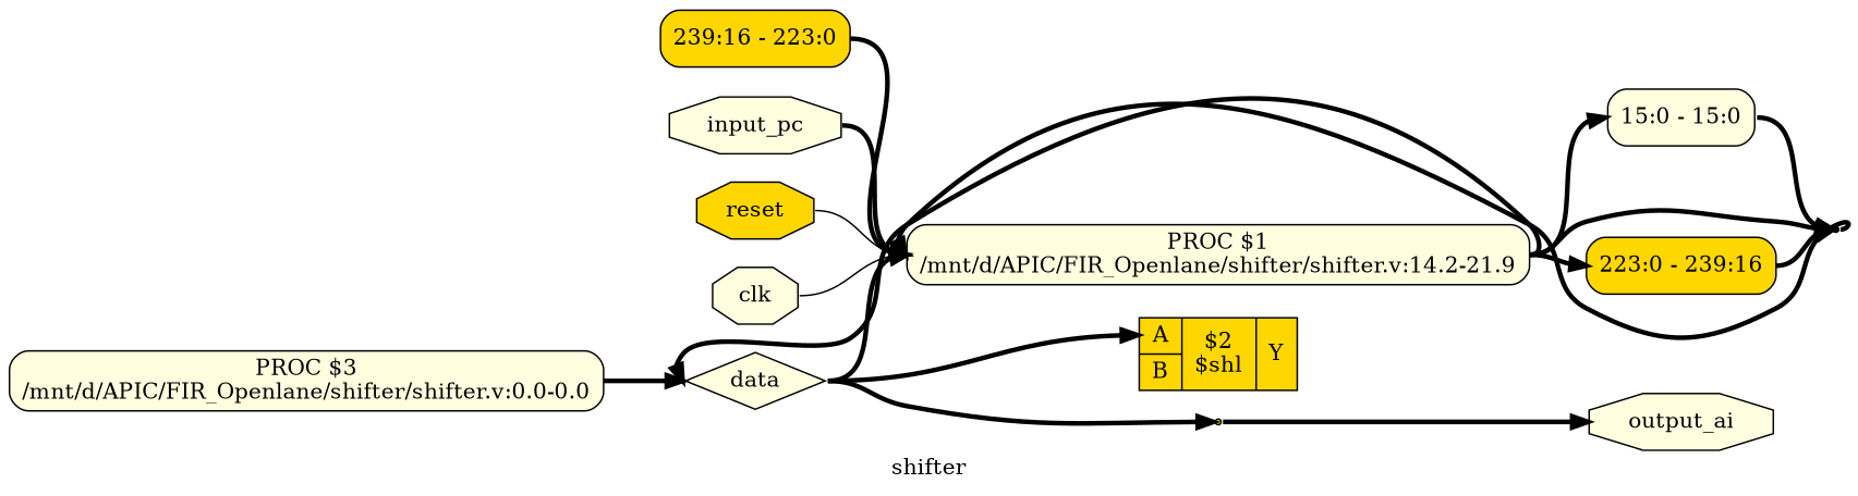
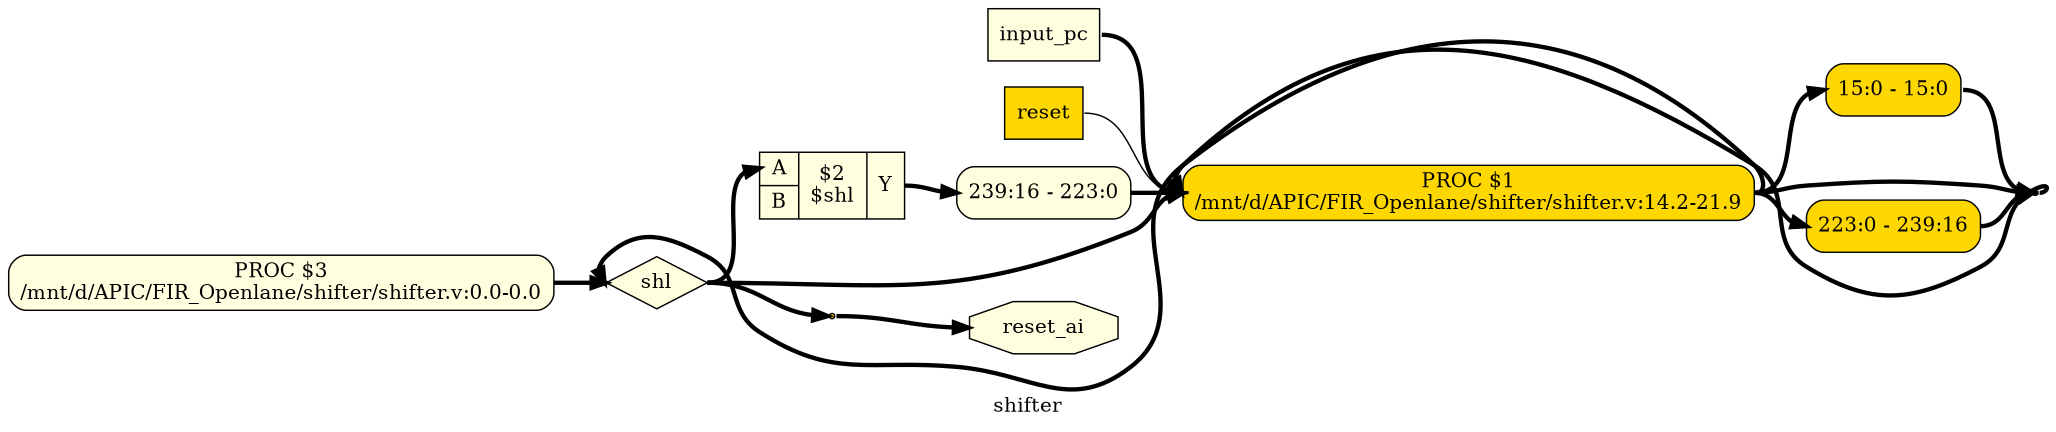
  digraph {
    label=shifter
    rankdir=LR
    remincross=true
    node [color=black fillcolor=lightyellow fontcolor=black shape=record style=filled]
    edge [color=black fontcolor=black headport=w style="setlinewidth(3)" tailport=e]
-   n4 [label=data shape=diamond]
-   c12 [fillcolor=gold label="{{<p9> A|<p10> B}|$2\n$shl|{<p11> Y}}" color="" fontcolor=""]
-   p2 [label="PROC $1\n/mnt/d/APIC/FIR_Openlane/shifter/shifter.v:14.2-21.9" shape=box style="rounded,filled" color="" fontcolor=""]
+   n4 [label=shl shape=diamond]
+   c12 [label="{{<p9> A|<p10> B}|$2\n$shl|{<p11> Y}}" color="" fontcolor=""]
+   p2 [fillcolor=gold label="PROC $1\n/mnt/d/APIC/FIR_Openlane/shifter/shifter.v:14.2-21.9" shape=box style="rounded,filled" color="" fontcolor=""]
    x6 [fillcolor=gold shape=point color="" fontcolor=""]
-   x3 [fillcolor=gold label="<s0> 239:16 - 223:0 " style="rounded,filled"]
-   x4 [label="<s0> 15:0 - 15:0 " style="rounded,filled"]
+   x3 [label="<s0> 239:16 - 223:0 " style="rounded,filled"]
+   x4 [fillcolor=gold label="<s0> 15:0 - 15:0 " style="rounded,filled"]
    n3 [shape=point color="" fontcolor=""]
    x5 [fillcolor=gold label="<s0> 223:0 - 239:16 " style="rounded,filled"]
-   n5 [label=output_ai shape=octagon]
-   n6 [label=input_pc shape=octagon]
-   n7 [fillcolor=gold label=reset shape=octagon]
-   n8 [label=clk shape=octagon]
+   n5 [label=reset_ai shape=octagon]
+   n6 [label=input_pc shape=box]
+   n7 [fillcolor=gold label=reset shape=box]
    p1 [label="PROC $3\n/mnt/d/APIC/FIR_Openlane/shifter/shifter.v:0.0-0.0" shape=box style="rounded,filled" color="" fontcolor=""]
    n4 -> c12 [headport="p9:w"]
    n4 -> p2
    n4 -> x6
+   c12 -> x3 [headport="s0:w" tailport="p11:e"]
    p2 -> n4
    p2 -> x4
    p2 -> n3
    p2 -> x5
    x6 -> n5
    x3 -> p2
    x4 -> n3 [tailport="s0:e"]
    n3 -> p2
    x5 -> n3 [tailport="s0:e"]
    n6 -> p2
    n7 -> p2 [style=""]
-   n8 -> p2 [style=""]
    p1 -> n4
  }
